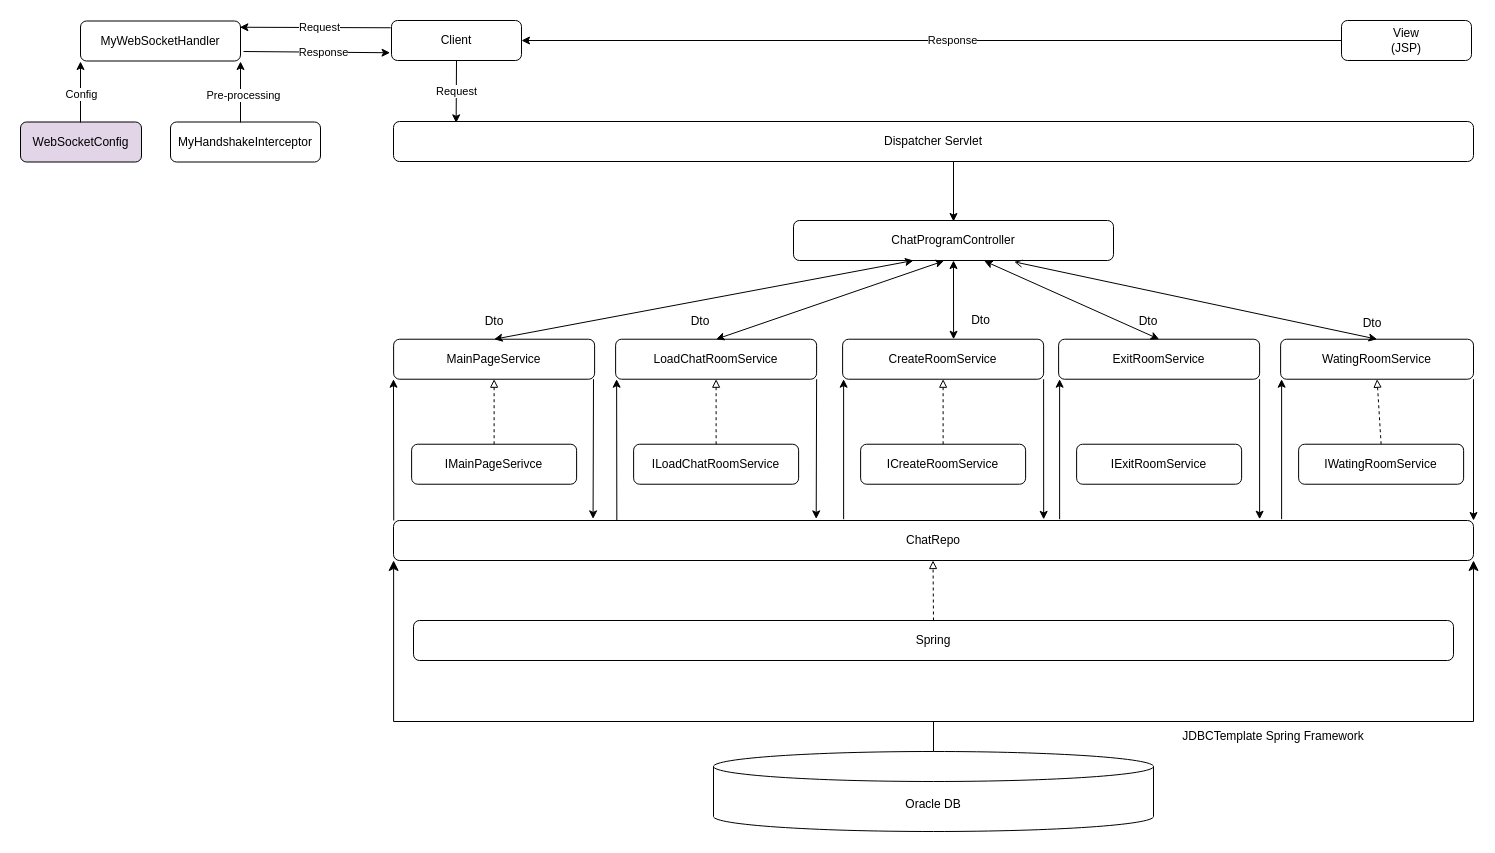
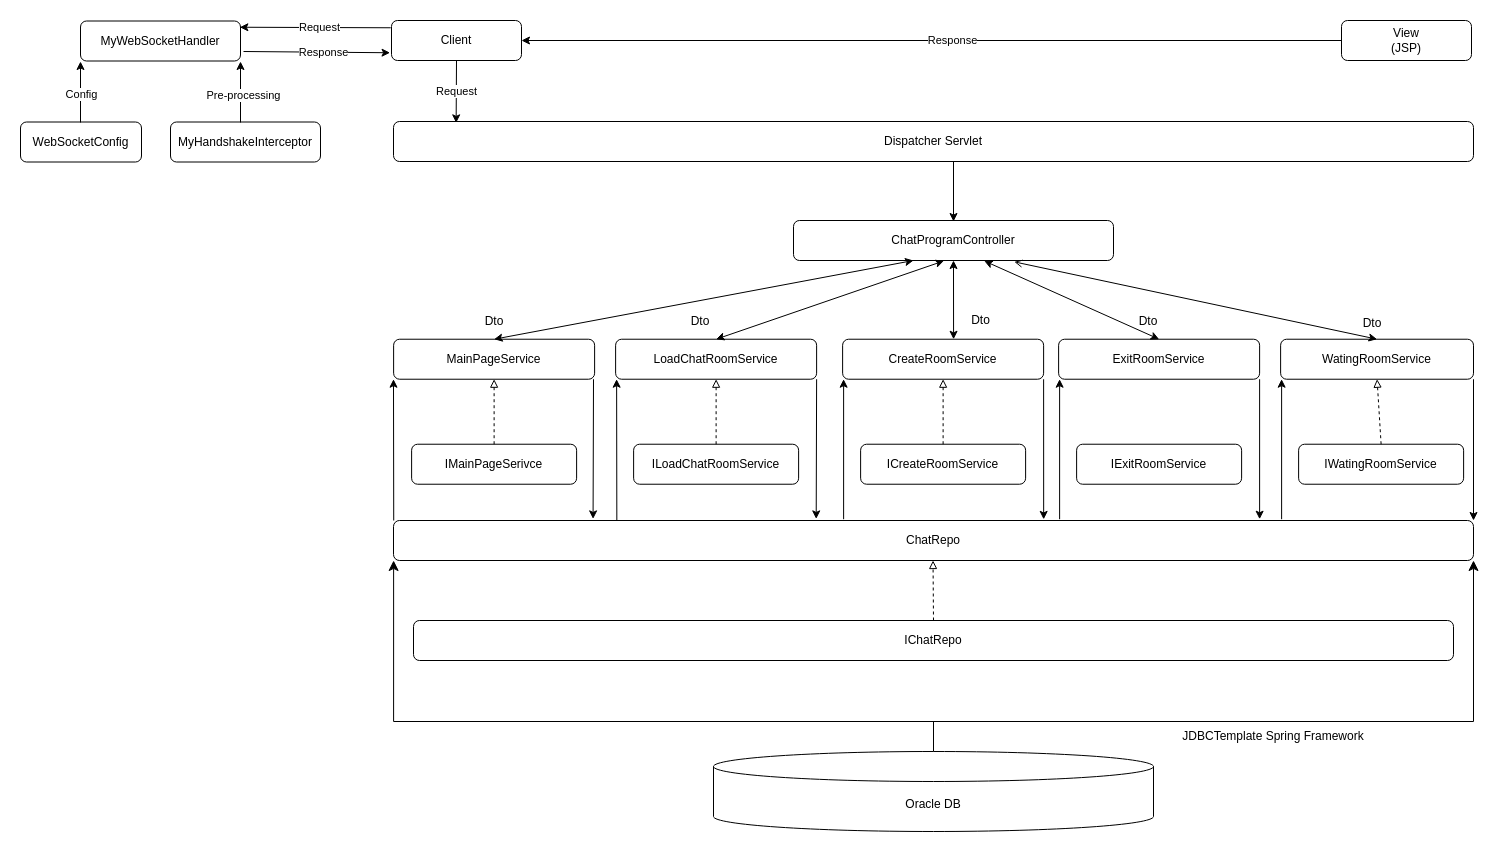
  <mxCell id="0" />
  <mxCell id="1" parent="0" />
  <mxCell id="2" value="ChatProgramController" style="rounded=1;whiteSpace=wrap;html=1;" vertex="1" parent="1"><mxGeometry x="793" y="220" width="320" height="40" as="geometry" /></mxCell>
  <mxCell id="3" value="View&lt;div&gt;(JSP)&lt;/div&gt;" style="rounded=1;whiteSpace=wrap;html=1;" parent="1" vertex="1"><mxGeometry x="1341" y="20" width="130" height="40" as="geometry" /></mxCell>
  <mxCell id="4" value="" style="endArrow=classic;html=1;rounded=0;exitX=0;exitY=0.5;exitDx=0;exitDy=0;entryX=1;entryY=0.5;entryDx=0;entryDy=0;" parent="1" source="3" edge="1"><mxGeometry width="50" height="50" relative="1" as="geometry"><mxPoint x="943" y="301" as="sourcePoint" /><mxPoint x="521" y="40" as="targetPoint" /></mxGeometry></mxCell>
  <mxCell id="5" value="Response" style="edgeLabel;html=1;align=center;verticalAlign=middle;resizable=0;points=[];" parent="4" vertex="1" connectable="0"><mxGeometry x="-0.05" y="2" relative="1" as="geometry"><mxPoint y="-3" as="offset" /></mxGeometry></mxCell>
  <mxCell id="6" value="" style="endArrow=classic;html=1;rounded=0;exitX=0.5;exitY=1;exitDx=0;exitDy=0;entryX=0.058;entryY=0.034;entryDx=0;entryDy=0;entryPerimeter=0;" parent="1" edge="1" target="7"><mxGeometry width="50" height="50" relative="1" as="geometry"><mxPoint x="456" y="60" as="sourcePoint" /><mxPoint x="418" y="120" as="targetPoint" /></mxGeometry></mxCell>
  <mxCell id="7" value="Dispatcher Servlet" style="rounded=1;whiteSpace=wrap;html=1;" parent="1" vertex="1"><mxGeometry x="393" y="121" width="1080" height="40" as="geometry" /></mxCell>
  <mxCell id="8" value="LoadChatRoomService" style="rounded=1;whiteSpace=wrap;html=1;" vertex="1" parent="1"><mxGeometry x="615.12" y="338.72" width="201" height="40" as="geometry" /></mxCell>
  <mxCell id="9" value="" style="endArrow=classic;startArrow=classic;html=1;rounded=0;exitX=0.5;exitY=0;exitDx=0;exitDy=0;entryX=0.47;entryY=1.01;entryDx=0;entryDy=0;entryPerimeter=0;" edge="1" parent="1" source="8"><mxGeometry width="50" height="50" relative="1" as="geometry"><mxPoint x="903" y="310" as="sourcePoint" /><mxPoint x="943.4" y="260.4" as="targetPoint" /></mxGeometry></mxCell>
  <mxCell id="10" value="Dto" style="text;html=1;align=center;verticalAlign=middle;whiteSpace=wrap;rounded=0;" vertex="1" parent="1"><mxGeometry x="680.12" y="310.72" width="40" height="20" as="geometry" /></mxCell>
  <mxCell id="11" value="ILoadChatRoomService" style="rounded=1;whiteSpace=wrap;html=1;" vertex="1" parent="1"><mxGeometry x="633.12" y="443.72" width="165" height="40" as="geometry" /></mxCell>
- <mxCell id="12" value="Spring" style="rounded=1;whiteSpace=wrap;html=1;" vertex="1" parent="1"><mxGeometry x="413" y="620" width="1040" height="40" as="geometry" /></mxCell>
+ <mxCell id="12" value="IChatRepo" style="rounded=1;whiteSpace=wrap;html=1;" vertex="1" parent="1"><mxGeometry x="413" y="620" width="1040" height="40" as="geometry" /></mxCell>
  <mxCell id="13" value="" style="endArrow=block;html=1;rounded=0;entryX=0.5;entryY=1;entryDx=0;entryDy=0;exitX=0.5;exitY=0;exitDx=0;exitDy=0;endFill=0;dashed=1;" edge="1" parent="1" source="11" target="8"><mxGeometry width="50" height="50" relative="1" as="geometry"><mxPoint x="776.12" y="428.72" as="sourcePoint" /><mxPoint x="826.12" y="378.72" as="targetPoint" /></mxGeometry></mxCell>
  <mxCell id="14" value="" style="endArrow=classic;html=1;rounded=0;exitX=0.198;exitY=0.032;exitDx=0;exitDy=0;exitPerimeter=0;" edge="1" parent="1"><mxGeometry width="50" height="50" relative="1" as="geometry"><mxPoint x="616.34" y="520" as="sourcePoint" /><mxPoint x="616.12" y="378.72" as="targetPoint" /></mxGeometry></mxCell>
  <mxCell id="15" value="" style="endArrow=classic;html=1;rounded=0;entryX=0.422;entryY=-0.008;entryDx=0;entryDy=0;entryPerimeter=0;exitX=1;exitY=1;exitDx=0;exitDy=0;" edge="1" parent="1" source="8"><mxGeometry width="50" height="50" relative="1" as="geometry"><mxPoint x="626.12" y="548.72" as="sourcePoint" /><mxPoint x="815.7" y="518.4" as="targetPoint" /></mxGeometry></mxCell>
  <mxCell id="16" value="CreateRoomService" style="rounded=1;whiteSpace=wrap;html=1;" vertex="1" parent="1"><mxGeometry x="842.12" y="338.72" width="201" height="40" as="geometry" /></mxCell>
  <mxCell id="17" value="ICreateRoomService" style="rounded=1;whiteSpace=wrap;html=1;" vertex="1" parent="1"><mxGeometry x="860.12" y="443.72" width="165" height="40" as="geometry" /></mxCell>
  <mxCell id="18" value="" style="endArrow=block;html=1;rounded=0;entryX=0.5;entryY=1;entryDx=0;entryDy=0;exitX=0.5;exitY=0;exitDx=0;exitDy=0;endFill=0;dashed=1;" edge="1" parent="1" source="17" target="16"><mxGeometry width="50" height="50" relative="1" as="geometry"><mxPoint x="1003.12" y="428.72" as="sourcePoint" /><mxPoint x="1053.12" y="378.72" as="targetPoint" /></mxGeometry></mxCell>
  <mxCell id="19" value="" style="endArrow=classic;html=1;rounded=0;" edge="1" parent="1"><mxGeometry width="50" height="50" relative="1" as="geometry"><mxPoint x="843.12" y="518.72" as="sourcePoint" /><mxPoint x="843.12" y="378.72" as="targetPoint" /></mxGeometry></mxCell>
  <mxCell id="20" value="" style="endArrow=classic;html=1;rounded=0;exitX=1;exitY=1;exitDx=0;exitDy=0;entryX=0.602;entryY=-0.028;entryDx=0;entryDy=0;entryPerimeter=0;" edge="1" parent="1" source="16" target="49"><mxGeometry width="50" height="50" relative="1" as="geometry"><mxPoint x="861.12" y="548.72" as="sourcePoint" /><mxPoint x="1058.28" y="519.4" as="targetPoint" /></mxGeometry></mxCell>
  <mxCell id="21" value="" style="endArrow=classic;startArrow=classic;html=1;rounded=0;entryX=0.5;entryY=1;entryDx=0;entryDy=0;exitX=0.552;exitY=0.001;exitDx=0;exitDy=0;exitPerimeter=0;" edge="1" parent="1" source="16" target="2"><mxGeometry width="50" height="50" relative="1" as="geometry"><mxPoint x="943" y="339" as="sourcePoint" /><mxPoint x="962.6" y="259.76" as="targetPoint" /></mxGeometry></mxCell>
  <mxCell id="22" value="Dto" style="text;html=1;align=center;verticalAlign=middle;whiteSpace=wrap;rounded=0;" vertex="1" parent="1"><mxGeometry x="963" y="310.72" width="35" height="19.28" as="geometry" /></mxCell>
  <mxCell id="23" value="ExitRoomService" style="rounded=1;whiteSpace=wrap;html=1;" vertex="1" parent="1"><mxGeometry x="1058.12" y="338.72" width="201" height="40" as="geometry" /></mxCell>
  <mxCell id="24" value="IExitRoomService" style="rounded=1;whiteSpace=wrap;html=1;" vertex="1" parent="1"><mxGeometry x="1076.12" y="443.72" width="165" height="40" as="geometry" /></mxCell>
  <mxCell id="25" value="" style="endArrow=classic;html=1;rounded=0;" edge="1" parent="1"><mxGeometry width="50" height="50" relative="1" as="geometry"><mxPoint x="1059.12" y="518.72" as="sourcePoint" /><mxPoint x="1059.12" y="378.72" as="targetPoint" /></mxGeometry></mxCell>
  <mxCell id="26" value="" style="endArrow=classic;html=1;rounded=0;exitX=1;exitY=1;exitDx=0;exitDy=0;" edge="1" parent="1" source="23"><mxGeometry width="50" height="50" relative="1" as="geometry"><mxPoint x="1069.12" y="548.72" as="sourcePoint" /><mxPoint x="1259.12" y="518.72" as="targetPoint" /></mxGeometry></mxCell>
  <mxCell id="27" value="Dto" style="text;html=1;align=center;verticalAlign=middle;whiteSpace=wrap;rounded=0;" vertex="1" parent="1"><mxGeometry x="1128.12" y="310.72" width="40" height="20" as="geometry" /></mxCell>
  <mxCell id="28" value="" style="endArrow=classic;startArrow=classic;html=1;rounded=0;exitX=0.5;exitY=0;exitDx=0;exitDy=0;entryX=0.596;entryY=1.01;entryDx=0;entryDy=0;entryPerimeter=0;" edge="1" parent="1" source="23"><mxGeometry width="50" height="50" relative="1" as="geometry"><mxPoint x="1231" y="340.72" as="sourcePoint" /><mxPoint x="983.72" y="260.4" as="targetPoint" /></mxGeometry></mxCell>
  <mxCell id="29" value="MainPageService" style="rounded=1;whiteSpace=wrap;html=1;" vertex="1" parent="1"><mxGeometry x="393.12" y="338.72" width="201" height="40" as="geometry" /></mxCell>
  <mxCell id="30" value="Dto" style="text;html=1;align=center;verticalAlign=middle;whiteSpace=wrap;rounded=0;" vertex="1" parent="1"><mxGeometry x="473.62" y="310.72" width="40" height="20" as="geometry" /></mxCell>
  <mxCell id="31" value="IMainPageSerivce" style="rounded=1;whiteSpace=wrap;html=1;" vertex="1" parent="1"><mxGeometry x="411.12" y="443.72" width="165" height="40" as="geometry" /></mxCell>
  <mxCell id="32" value="" style="endArrow=block;html=1;rounded=0;entryX=0.5;entryY=1;entryDx=0;entryDy=0;exitX=0.5;exitY=0;exitDx=0;exitDy=0;endFill=0;dashed=1;" edge="1" parent="1" source="31" target="29"><mxGeometry width="50" height="50" relative="1" as="geometry"><mxPoint x="554.12" y="428.72" as="sourcePoint" /><mxPoint x="604.12" y="378.72" as="targetPoint" /></mxGeometry></mxCell>
  <mxCell id="33" value="" style="endArrow=classic;html=1;rounded=0;exitX=0.198;exitY=0.032;exitDx=0;exitDy=0;exitPerimeter=0;" edge="1" parent="1"><mxGeometry width="50" height="50" relative="1" as="geometry"><mxPoint x="393.22" y="520" as="sourcePoint" /><mxPoint x="393" y="378.72" as="targetPoint" /></mxGeometry></mxCell>
  <mxCell id="34" value="" style="endArrow=classic;html=1;rounded=0;entryX=0.422;entryY=-0.008;entryDx=0;entryDy=0;entryPerimeter=0;exitX=1;exitY=1;exitDx=0;exitDy=0;" edge="1" parent="1"><mxGeometry width="50" height="50" relative="1" as="geometry"><mxPoint x="593" y="378.72" as="sourcePoint" /><mxPoint x="592.58" y="518.4" as="targetPoint" /></mxGeometry></mxCell>
  <mxCell id="35" value="" style="endArrow=classic;startArrow=classic;html=1;rounded=0;exitX=0.5;exitY=0;exitDx=0;exitDy=0;" edge="1" parent="1" source="29"><mxGeometry width="50" height="50" relative="1" as="geometry"><mxPoint x="613" y="339.6" as="sourcePoint" /><mxPoint x="913" y="260" as="targetPoint" /></mxGeometry></mxCell>
  <mxCell id="36" value="WatingRoomService" style="rounded=1;whiteSpace=wrap;html=1;" vertex="1" parent="1"><mxGeometry x="1280.12" y="338.72" width="192.88" height="40" as="geometry" /></mxCell>
  <mxCell id="37" value="IWatingRoomService" style="rounded=1;whiteSpace=wrap;html=1;" vertex="1" parent="1"><mxGeometry x="1298.12" y="443.72" width="165" height="40" as="geometry" /></mxCell>
  <mxCell id="38" value="" style="endArrow=block;html=1;rounded=0;entryX=0.5;entryY=1;entryDx=0;entryDy=0;exitX=0.5;exitY=0;exitDx=0;exitDy=0;endFill=0;dashed=1;" edge="1" parent="1" source="37" target="36"><mxGeometry width="50" height="50" relative="1" as="geometry"><mxPoint x="1441.12" y="428.72" as="sourcePoint" /><mxPoint x="1491.12" y="378.72" as="targetPoint" /></mxGeometry></mxCell>
  <mxCell id="39" value="" style="endArrow=classic;html=1;rounded=0;" edge="1" parent="1"><mxGeometry width="50" height="50" relative="1" as="geometry"><mxPoint x="1281.12" y="518.72" as="sourcePoint" /><mxPoint x="1281.12" y="378.72" as="targetPoint" /></mxGeometry></mxCell>
  <mxCell id="40" value="" style="endArrow=classic;html=1;rounded=0;exitX=1;exitY=1;exitDx=0;exitDy=0;entryX=1;entryY=0;entryDx=0;entryDy=0;" edge="1" parent="1" source="36" target="49"><mxGeometry width="50" height="50" relative="1" as="geometry"><mxPoint x="1291.12" y="548.72" as="sourcePoint" /><mxPoint x="1481.12" y="518.72" as="targetPoint" /></mxGeometry></mxCell>
  <mxCell id="41" value="Dto" style="text;html=1;align=center;verticalAlign=middle;whiteSpace=wrap;rounded=0;" vertex="1" parent="1"><mxGeometry x="1352.12" y="312.72" width="40" height="20" as="geometry" /></mxCell>
  <mxCell id="42" value="" style="endArrow=open;startArrow=classic;html=1;rounded=0;exitX=0.5;exitY=0;exitDx=0;exitDy=0;entryX=0.69;entryY=1.034;entryDx=0;entryDy=0;entryPerimeter=0;" edge="1" parent="1" source="36" target="2"><mxGeometry width="50" height="50" relative="1" as="geometry"><mxPoint x="1169" y="349" as="sourcePoint" /><mxPoint x="993.72" y="270.4" as="targetPoint" /></mxGeometry></mxCell>
  <mxCell id="43" value="" style="endArrow=classic;html=1;rounded=0;exitX=0.517;exitY=1.009;exitDx=0;exitDy=0;exitPerimeter=0;" edge="1" parent="1"><mxGeometry width="50" height="50" relative="1" as="geometry"><mxPoint x="953" y="161" as="sourcePoint" /><mxPoint x="953" y="221" as="targetPoint" /></mxGeometry></mxCell>
  <mxCell id="44" value="" style="endArrow=block;html=1;rounded=0;entryX=0.5;entryY=1;entryDx=0;entryDy=0;endFill=0;dashed=1;" edge="1" parent="1"><mxGeometry width="50" height="50" relative="1" as="geometry"><mxPoint x="933" y="620" as="sourcePoint" /><mxPoint x="932.53" y="560" as="targetPoint" /></mxGeometry></mxCell>
  <mxCell id="45" value="Oracle DB" style="shape=cylinder3;whiteSpace=wrap;html=1;boundedLbl=1;backgroundOutline=1;size=15;" vertex="1" parent="1"><mxGeometry x="713" y="751" width="440" height="80" as="geometry" /></mxCell>
  <mxCell id="46" value="" style="edgeStyle=segmentEdgeStyle;endArrow=classic;html=1;curved=0;rounded=0;endSize=8;startSize=8;entryX=1;entryY=1;entryDx=0;entryDy=0;" edge="1" parent="1" target="49"><mxGeometry width="50" height="50" relative="1" as="geometry"><mxPoint x="933" y="721" as="sourcePoint" /><mxPoint x="1513" y="560" as="targetPoint" /><Array as="points"><mxPoint x="1473" y="721" /></Array></mxGeometry></mxCell>
  <mxCell id="47" value="" style="edgeStyle=segmentEdgeStyle;endArrow=classic;html=1;curved=0;rounded=0;endSize=8;startSize=8;entryX=0;entryY=1;entryDx=0;entryDy=0;" edge="1" parent="1"><mxGeometry width="50" height="50" relative="1" as="geometry"><mxPoint x="973.12" y="721" as="sourcePoint" /><mxPoint x="393.12" y="560" as="targetPoint" /><Array as="points"><mxPoint x="393.12" y="721" /></Array></mxGeometry></mxCell>
  <mxCell id="48" value="" style="line;strokeWidth=1;direction=south;html=1;" vertex="1" parent="1"><mxGeometry x="928" y="721" width="10" height="30" as="geometry" /></mxCell>
  <mxCell id="49" value="ChatRepo" style="rounded=1;whiteSpace=wrap;html=1;" vertex="1" parent="1"><mxGeometry x="393" y="520" width="1080" height="40" as="geometry" /></mxCell>
  <mxCell id="50" value="JDBCTemplate Spring Framework" style="text;html=1;align=center;verticalAlign=middle;whiteSpace=wrap;rounded=0;" vertex="1" parent="1"><mxGeometry x="1143" y="721" width="260" height="30" as="geometry" /></mxCell>
  <mxCell id="51" value="Request" style="edgeLabel;html=1;align=center;verticalAlign=middle;resizable=0;points=[];" vertex="1" connectable="0" parent="1"><mxGeometry x="455.999" y="91" as="geometry"><mxPoint y="-1" as="offset" /></mxGeometry></mxCell>
  <mxCell id="52" value="" style="endArrow=classic;html=1;rounded=0;exitX=-0.006;exitY=0.182;exitDx=0;exitDy=0;entryX=0.996;entryY=0.156;entryDx=0;entryDy=0;entryPerimeter=0;exitPerimeter=0;" edge="1" parent="1" source="56" target="57"><mxGeometry width="50" height="50" relative="1" as="geometry"><mxPoint x="391" y="28" as="sourcePoint" /><mxPoint x="173" y="28" as="targetPoint" /></mxGeometry></mxCell>
  <mxCell id="53" value="Request" style="edgeLabel;html=1;align=center;verticalAlign=middle;resizable=0;points=[];" vertex="1" connectable="0" parent="52"><mxGeometry x="-0.05" y="2" relative="1" as="geometry"><mxPoint y="-3" as="offset" /></mxGeometry></mxCell>
  <mxCell id="54" value="" style="endArrow=classic;html=1;rounded=0;entryX=-0.011;entryY=0.806;entryDx=0;entryDy=0;entryPerimeter=0;" edge="1" parent="1" target="56"><mxGeometry width="50" height="50" relative="1" as="geometry"><mxPoint x="243" y="51" as="sourcePoint" /><mxPoint x="391" y="51" as="targetPoint" /></mxGeometry></mxCell>
  <mxCell id="55" value="Response" style="edgeLabel;html=1;align=center;verticalAlign=middle;resizable=0;points=[];" vertex="1" connectable="0" parent="54"><mxGeometry x="-0.05" y="2" relative="1" as="geometry"><mxPoint x="9" y="2" as="offset" /></mxGeometry></mxCell>
  <mxCell id="56" value="Client" style="rounded=1;whiteSpace=wrap;html=1;" vertex="1" parent="1"><mxGeometry x="391" y="20" width="130" height="40" as="geometry" /></mxCell>
  <mxCell id="57" value="MyWebSocketHandler" style="rounded=1;whiteSpace=wrap;html=1;" vertex="1" parent="1"><mxGeometry x="80" y="20.5" width="160" height="40" as="geometry" /></mxCell>
  <mxCell id="58" value="MyHandshakeInterceptor" style="rounded=1;whiteSpace=wrap;html=1;" vertex="1" parent="1"><mxGeometry x="170" y="121.5" width="150" height="40" as="geometry" /></mxCell>
- <mxCell id="59" value="WebSocketConfig" style="rounded=1;whiteSpace=wrap;html=1;fillColor=#e1d5e7;" vertex="1" parent="1"><mxGeometry x="20" y="121.5" width="121" height="40" as="geometry" /></mxCell>
+ <mxCell id="59" value="WebSocketConfig" style="rounded=1;whiteSpace=wrap;html=1;" vertex="1" parent="1"><mxGeometry x="20" y="121.5" width="121" height="40" as="geometry" /></mxCell>
  <mxCell id="60" value="" style="endArrow=classic;html=1;rounded=0;" edge="1" parent="1"><mxGeometry width="50" height="50" relative="1" as="geometry"><mxPoint x="80" y="122" as="sourcePoint" /><mxPoint x="80" y="61" as="targetPoint" /></mxGeometry></mxCell>
  <mxCell id="61" value="Config" style="edgeLabel;html=1;align=center;verticalAlign=middle;resizable=0;points=[];" vertex="1" connectable="0" parent="60"><mxGeometry x="0.157" relative="1" as="geometry"><mxPoint y="6" as="offset" /></mxGeometry></mxCell>
  <mxCell id="62" value="" style="endArrow=classic;html=1;rounded=0;" edge="1" parent="1"><mxGeometry width="50" height="50" relative="1" as="geometry"><mxPoint x="240" y="122" as="sourcePoint" /><mxPoint x="240" y="61" as="targetPoint" /></mxGeometry></mxCell>
  <mxCell id="63" value="Pre-processing" style="edgeLabel;html=1;align=center;verticalAlign=middle;resizable=0;points=[];" vertex="1" connectable="0" parent="62"><mxGeometry x="-0.077" y="-2" relative="1" as="geometry"><mxPoint as="offset" /></mxGeometry></mxCell>
